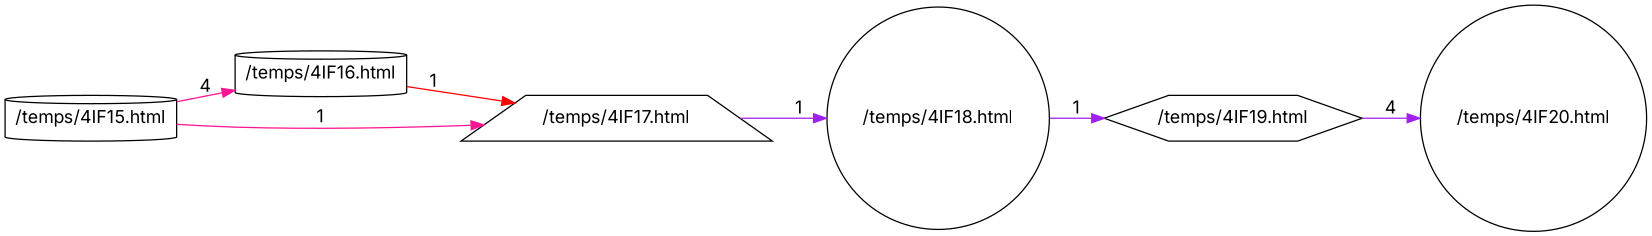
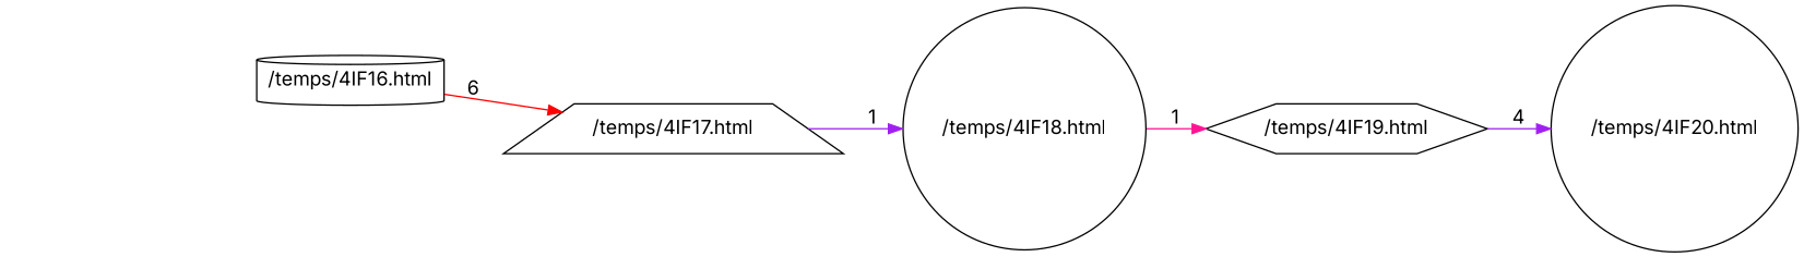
  digraph {
    fontname=Inter
    rankdir=LR
    node [fontname=Inter shape=cylinder]
    edge [color=purple fontname=Inter]
-   n1 [label="/temps/4IF15.html"]
    n2 [label="/temps/4IF16.html"]
    n3 [label="/temps/4IF17.html" shape=trapezium]
    n4 [label="/temps/4IF18.html" shape=circle]
    n5 [label="/temps/4IF19.html" shape=hexagon]
    n6 [label="/temps/4IF20.html" shape=circle]
-   n1 -> n2 [color=deeppink label=4]
-   n1 -> n3 [color=deeppink label=1]
-   n2 -> n3 [color=red label=1]
+   n2 -> n3 [color=red label=6]
    n3 -> n4 [label=1]
-   n4 -> n5 [label=1]
+   n4 -> n5 [color=deeppink label=1]
    n5 -> n6 [label=4]
  }
